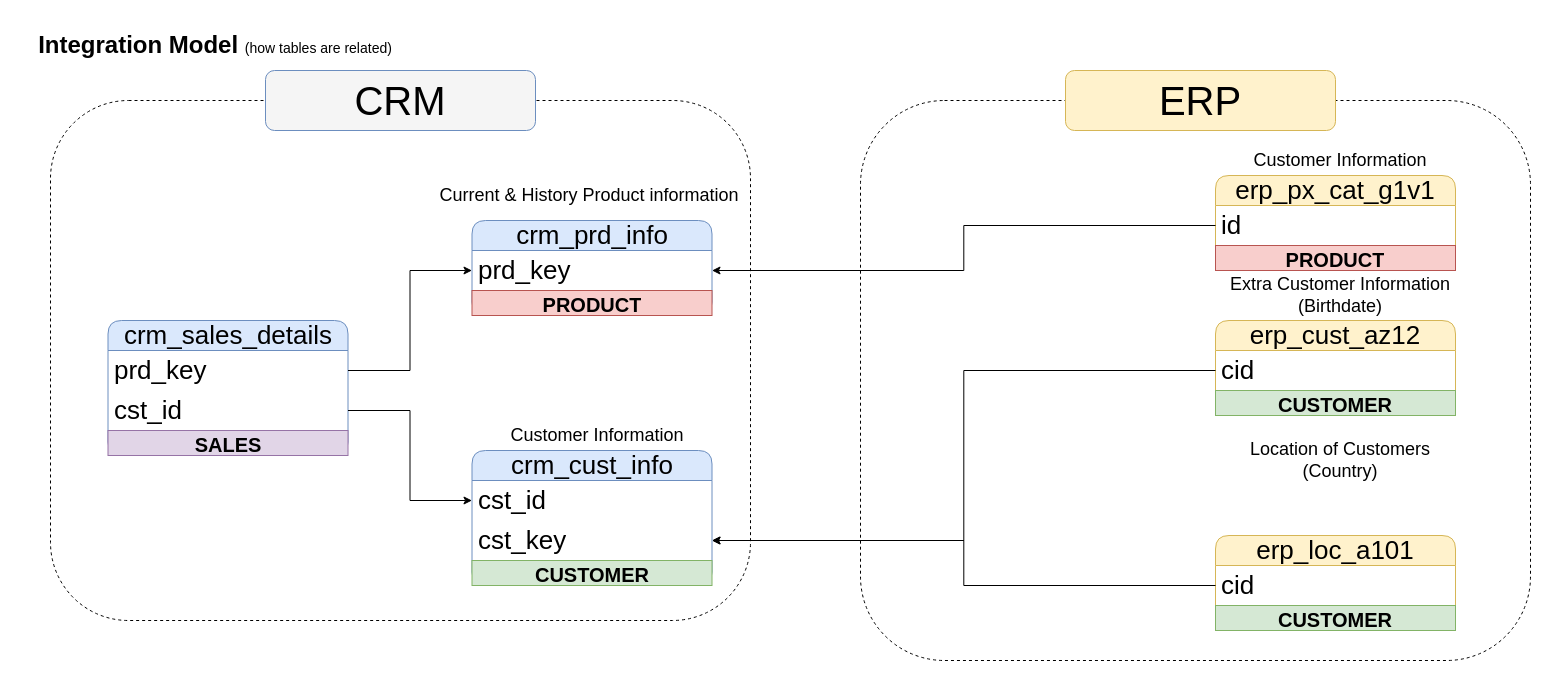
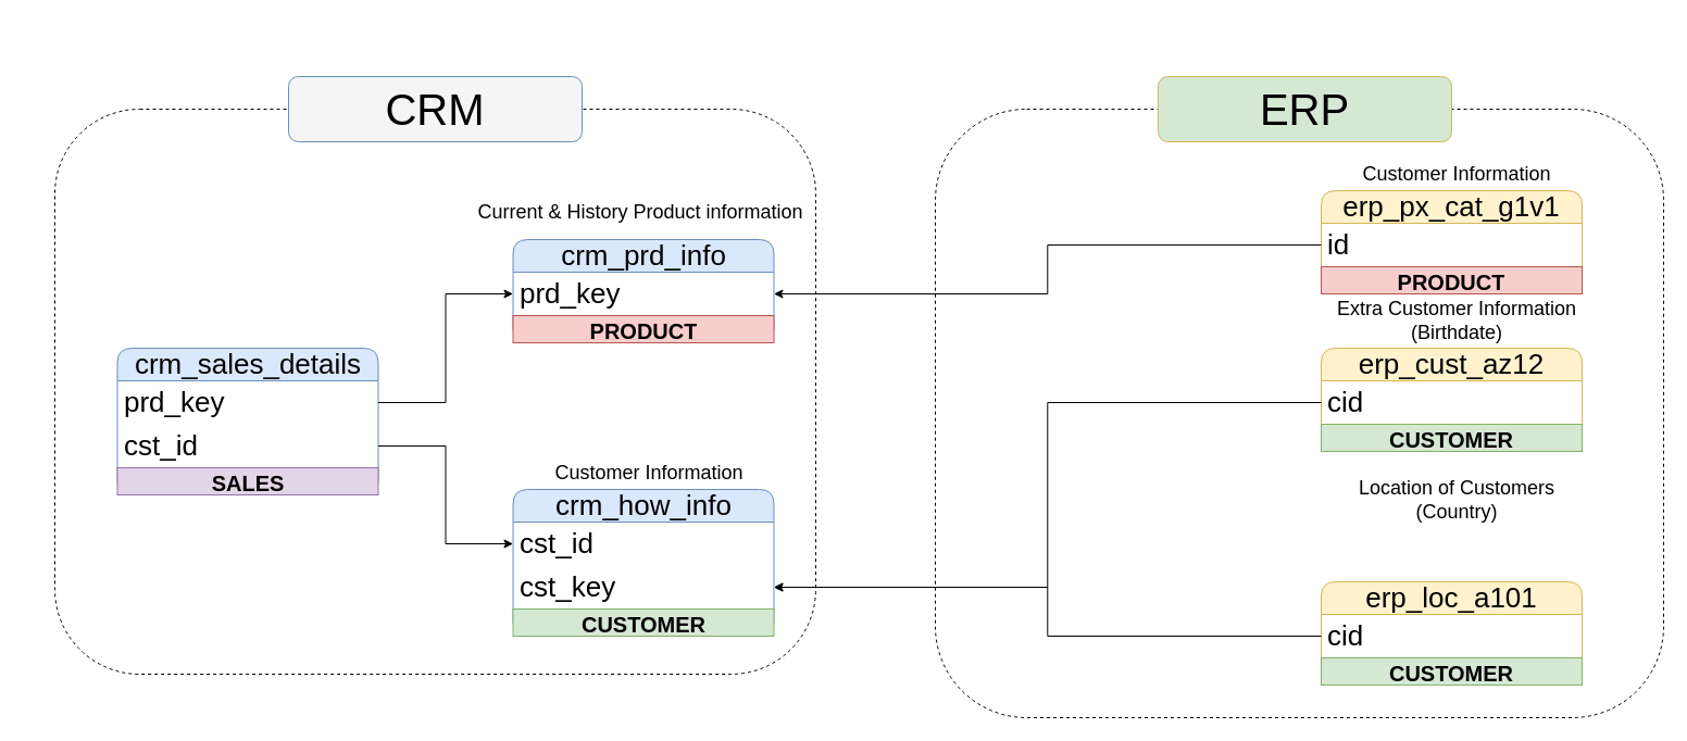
  <mxCell id="0" />
  <mxCell id="1" parent="0" />
  <mxCell id="2" value="" style="rounded=1;whiteSpace=wrap;html=1;fillColor=none;dashed=1;" parent="1" vertex="1"><mxGeometry x="50" y="100" width="700" height="520" as="geometry" /></mxCell>
  <mxCell id="3" value="" style="rounded=1;whiteSpace=wrap;html=1;fillColor=none;dashed=1;" parent="1" vertex="1"><mxGeometry x="860" y="100" width="670" height="560" as="geometry" /></mxCell>
- <mxCell id="4" value="&lt;font style=&quot;font-weight: bold; font-size: 24px;&quot;&gt;Integration Model &lt;/font&gt;&lt;font style=&quot;font-size: 14px;&quot;&gt;(how tables are related)&lt;/font&gt;" style="text;html=1;align=center;verticalAlign=middle;whiteSpace=wrap;rounded=0;" parent="1" vertex="1"><mxGeometry x="20" y="20" width="390" height="50" as="geometry" /></mxCell>
- <mxCell id="5" value="&lt;font style=&quot;font-size: 26px;&quot;&gt;crm_cust_info&lt;/font&gt;" style="swimlane;fontStyle=0;childLayout=stackLayout;horizontal=1;startSize=30;horizontalStack=0;resizeParent=1;resizeParentMax=0;resizeLast=0;collapsible=1;marginBottom=0;whiteSpace=wrap;html=1;rounded=1;fillColor=#dae8fc;strokeColor=#6c8ebf;" parent="1" vertex="1"><mxGeometry x="471.5" y="450" width="240" height="135" as="geometry" /></mxCell>
+ <mxCell id="5" value="&lt;font style=&quot;font-size: 26px;&quot;&gt;crm_how_info&lt;/font&gt;" style="swimlane;fontStyle=0;childLayout=stackLayout;horizontal=1;startSize=30;horizontalStack=0;resizeParent=1;resizeParentMax=0;resizeLast=0;collapsible=1;marginBottom=0;whiteSpace=wrap;html=1;rounded=1;fillColor=#dae8fc;strokeColor=#6c8ebf;" parent="1" vertex="1"><mxGeometry x="471.5" y="450" width="240" height="135" as="geometry" /></mxCell>
  <mxCell id="6" value="cst_id" style="text;strokeColor=none;fillColor=none;align=left;verticalAlign=middle;spacingLeft=4;spacingRight=4;overflow=hidden;points=[[0,0.5],[1,0.5]];portConstraint=eastwest;rotatable=0;whiteSpace=wrap;html=1;fontSize=26;" parent="5" vertex="1"><mxGeometry y="30" width="240" height="40" as="geometry" /></mxCell>
  <mxCell id="7" value="cst_key" style="text;strokeColor=none;fillColor=none;align=left;verticalAlign=middle;spacingLeft=4;spacingRight=4;overflow=hidden;points=[[0,0.5],[1,0.5]];portConstraint=eastwest;rotatable=0;whiteSpace=wrap;html=1;fontSize=26;" parent="5" vertex="1"><mxGeometry y="70" width="240" height="40" as="geometry" /></mxCell>
  <mxCell id="8" value="&lt;b&gt;CUSTOMER&lt;/b&gt;" style="text;html=1;strokeColor=#82b366;fillColor=#d5e8d4;align=center;verticalAlign=middle;whiteSpace=wrap;overflow=hidden;fontSize=20;rounded=0;" vertex="1" parent="5"><mxGeometry y="110" width="240" height="25" as="geometry" /></mxCell>
  <mxCell id="9" value="&lt;font style=&quot;font-size: 18px;&quot;&gt;Customer Information&lt;/font&gt;" style="text;html=1;align=center;verticalAlign=middle;whiteSpace=wrap;rounded=0;" parent="1" vertex="1"><mxGeometry x="491.5" y="420" width="210" height="30" as="geometry" /></mxCell>
  <mxCell id="10" value="&lt;span style=&quot;font-size: 26px;&quot;&gt;crm_prd_info&lt;/span&gt;" style="swimlane;fontStyle=0;childLayout=stackLayout;horizontal=1;startSize=30;horizontalStack=0;resizeParent=1;resizeParentMax=0;resizeLast=0;collapsible=1;marginBottom=0;whiteSpace=wrap;html=1;rounded=1;fillColor=#dae8fc;strokeColor=#6c8ebf;" parent="1" vertex="1"><mxGeometry x="471.5" y="220" width="240" height="95" as="geometry" /></mxCell>
  <mxCell id="11" value="prd_key" style="text;strokeColor=none;fillColor=none;align=left;verticalAlign=middle;spacingLeft=4;spacingRight=4;overflow=hidden;points=[[0,0.5],[1,0.5]];portConstraint=eastwest;rotatable=0;whiteSpace=wrap;html=1;fontSize=26;" parent="10" vertex="1"><mxGeometry y="30" width="240" height="40" as="geometry" /></mxCell>
  <mxCell id="12" value="&lt;b&gt;PRODUCT&lt;/b&gt;" style="text;html=1;strokeColor=#b85450;fillColor=#f8cecc;align=center;verticalAlign=middle;whiteSpace=wrap;overflow=hidden;fontSize=20;rounded=0;" vertex="1" parent="10"><mxGeometry y="70" width="240" height="25" as="geometry" /></mxCell>
  <mxCell id="13" value="&lt;font style=&quot;font-size: 18px;&quot;&gt;Current &amp;amp; History Product information&amp;nbsp;&lt;/font&gt;" style="text;html=1;align=center;verticalAlign=middle;whiteSpace=wrap;rounded=0;" parent="1" vertex="1"><mxGeometry x="424" y="180" width="335" height="30" as="geometry" /></mxCell>
  <mxCell id="14" value="&lt;span style=&quot;font-size: 26px;&quot;&gt;crm_sales_details&lt;/span&gt;" style="swimlane;fontStyle=0;childLayout=stackLayout;horizontal=1;startSize=30;horizontalStack=0;resizeParent=1;resizeParentMax=0;resizeLast=0;collapsible=1;marginBottom=0;whiteSpace=wrap;html=1;rounded=1;fillColor=#dae8fc;strokeColor=#6c8ebf;" parent="1" vertex="1"><mxGeometry x="107.5" y="320" width="240" height="135" as="geometry" /></mxCell>
  <mxCell id="15" value="prd_key" style="text;strokeColor=none;fillColor=none;align=left;verticalAlign=middle;spacingLeft=4;spacingRight=4;overflow=hidden;points=[[0,0.5],[1,0.5]];portConstraint=eastwest;rotatable=0;whiteSpace=wrap;html=1;fontSize=26;" parent="14" vertex="1"><mxGeometry y="30" width="240" height="40" as="geometry" /></mxCell>
  <mxCell id="16" value="cst_id" style="text;strokeColor=none;fillColor=none;align=left;verticalAlign=middle;spacingLeft=4;spacingRight=4;overflow=hidden;points=[[0,0.5],[1,0.5]];portConstraint=eastwest;rotatable=0;whiteSpace=wrap;html=1;fontSize=26;" parent="14" vertex="1"><mxGeometry y="70" width="240" height="40" as="geometry" /></mxCell>
  <mxCell id="17" value="&lt;b&gt;SALES&lt;/b&gt;" style="text;html=1;strokeColor=#9673a6;fillColor=#e1d5e7;align=center;verticalAlign=middle;whiteSpace=wrap;overflow=hidden;fontSize=20;rounded=0;" vertex="1" parent="14"><mxGeometry y="110" width="240" height="25" as="geometry" /></mxCell>
  <mxCell id="18" style="edgeStyle=orthogonalEdgeStyle;rounded=0;orthogonalLoop=1;jettySize=auto;html=1;entryX=0;entryY=0.5;entryDx=0;entryDy=0;" parent="1" source="16" target="6" edge="1"><mxGeometry relative="1" as="geometry" /></mxCell>
  <mxCell id="19" style="edgeStyle=orthogonalEdgeStyle;rounded=0;orthogonalLoop=1;jettySize=auto;html=1;" parent="1" source="15" target="11" edge="1"><mxGeometry relative="1" as="geometry" /></mxCell>
  <mxCell id="20" value="&lt;span style=&quot;font-size: 26px;&quot;&gt;erp_cust_az12&lt;/span&gt;" style="swimlane;fontStyle=0;childLayout=stackLayout;horizontal=1;startSize=30;horizontalStack=0;resizeParent=1;resizeParentMax=0;resizeLast=0;collapsible=1;marginBottom=0;whiteSpace=wrap;html=1;rounded=1;fillColor=#fff2cc;strokeColor=#d6b656;" parent="1" vertex="1"><mxGeometry x="1215" y="320" width="240" height="95" as="geometry" /></mxCell>
  <mxCell id="21" value="cid" style="text;strokeColor=none;fillColor=none;align=left;verticalAlign=middle;spacingLeft=4;spacingRight=4;overflow=hidden;points=[[0,0.5],[1,0.5]];portConstraint=eastwest;rotatable=0;whiteSpace=wrap;html=1;fontSize=26;" parent="20" vertex="1"><mxGeometry y="30" width="240" height="40" as="geometry" /></mxCell>
  <mxCell id="22" value="&lt;b&gt;CUSTOMER&lt;/b&gt;" style="text;html=1;strokeColor=#82b366;fillColor=#d5e8d4;align=center;verticalAlign=middle;whiteSpace=wrap;overflow=hidden;fontSize=20;rounded=0;" vertex="1" parent="20"><mxGeometry y="70" width="240" height="25" as="geometry" /></mxCell>
  <mxCell id="23" value="&lt;font style=&quot;font-size: 18px;&quot;&gt;Extra Customer Information (Birthdate)&lt;/font&gt;" style="text;html=1;align=center;verticalAlign=middle;whiteSpace=wrap;rounded=0;" parent="1" vertex="1"><mxGeometry x="1225" y="280" width="230" height="30" as="geometry" /></mxCell>
  <mxCell id="24" style="edgeStyle=orthogonalEdgeStyle;rounded=0;orthogonalLoop=1;jettySize=auto;html=1;entryX=1;entryY=0.5;entryDx=0;entryDy=0;" parent="1" source="21" target="7" edge="1"><mxGeometry relative="1" as="geometry" /></mxCell>
  <mxCell id="25" value="&lt;span style=&quot;font-size: 26px;&quot;&gt;erp_loc_a101&lt;/span&gt;" style="swimlane;fontStyle=0;childLayout=stackLayout;horizontal=1;startSize=30;horizontalStack=0;resizeParent=1;resizeParentMax=0;resizeLast=0;collapsible=1;marginBottom=0;whiteSpace=wrap;html=1;rounded=1;fillColor=#fff2cc;strokeColor=#d6b656;" parent="1" vertex="1"><mxGeometry x="1215" y="535" width="240" height="95" as="geometry" /></mxCell>
  <mxCell id="26" value="cid" style="text;strokeColor=none;fillColor=none;align=left;verticalAlign=middle;spacingLeft=4;spacingRight=4;overflow=hidden;points=[[0,0.5],[1,0.5]];portConstraint=eastwest;rotatable=0;whiteSpace=wrap;html=1;fontSize=26;" parent="25" vertex="1"><mxGeometry y="30" width="240" height="40" as="geometry" /></mxCell>
  <mxCell id="27" value="&lt;b&gt;CUSTOMER&lt;/b&gt;" style="text;html=1;strokeColor=#82b366;fillColor=#d5e8d4;align=center;verticalAlign=middle;whiteSpace=wrap;overflow=hidden;fontSize=20;rounded=0;" vertex="1" parent="25"><mxGeometry y="70" width="240" height="25" as="geometry" /></mxCell>
  <mxCell id="28" value="&lt;span style=&quot;font-size: 18px;&quot;&gt;Location of Customers (Country)&lt;/span&gt;" style="text;html=1;align=center;verticalAlign=middle;whiteSpace=wrap;rounded=0;" parent="1" vertex="1"><mxGeometry x="1235" y="435" width="210" height="50" as="geometry" /></mxCell>
  <mxCell id="29" value="&lt;span style=&quot;font-size: 26px;&quot;&gt;erp_px_cat_g1v1&lt;/span&gt;" style="swimlane;fontStyle=0;childLayout=stackLayout;horizontal=1;startSize=30;horizontalStack=0;resizeParent=1;resizeParentMax=0;resizeLast=0;collapsible=1;marginBottom=0;whiteSpace=wrap;html=1;rounded=1;fillColor=#fff2cc;strokeColor=#d6b656;" parent="1" vertex="1"><mxGeometry x="1215" y="175" width="240" height="95" as="geometry" /></mxCell>
  <mxCell id="30" value="id" style="text;strokeColor=none;fillColor=none;align=left;verticalAlign=middle;spacingLeft=4;spacingRight=4;overflow=hidden;points=[[0,0.5],[1,0.5]];portConstraint=eastwest;rotatable=0;whiteSpace=wrap;html=1;fontSize=26;" parent="29" vertex="1"><mxGeometry y="30" width="240" height="40" as="geometry" /></mxCell>
  <mxCell id="31" value="&lt;b&gt;PRODUCT&lt;/b&gt;" style="text;html=1;strokeColor=#b85450;fillColor=#f8cecc;align=center;verticalAlign=middle;whiteSpace=wrap;overflow=hidden;fontSize=20;rounded=0;" vertex="1" parent="29"><mxGeometry y="70" width="240" height="25" as="geometry" /></mxCell>
  <mxCell id="32" value="&lt;font style=&quot;font-size: 18px;&quot;&gt;Customer Information&lt;/font&gt;" style="text;html=1;align=center;verticalAlign=middle;whiteSpace=wrap;rounded=0;" parent="1" vertex="1"><mxGeometry x="1235" y="145" width="210" height="30" as="geometry" /></mxCell>
  <mxCell id="33" style="edgeStyle=orthogonalEdgeStyle;rounded=0;orthogonalLoop=1;jettySize=auto;html=1;entryX=1;entryY=0.5;entryDx=0;entryDy=0;" parent="1" source="26" target="7" edge="1"><mxGeometry relative="1" as="geometry" /></mxCell>
  <mxCell id="34" style="edgeStyle=orthogonalEdgeStyle;rounded=0;orthogonalLoop=1;jettySize=auto;html=1;" parent="1" source="30" target="11" edge="1"><mxGeometry relative="1" as="geometry" /></mxCell>
  <mxCell id="35" value="&lt;font style=&quot;font-size: 40px;&quot;&gt;CRM&lt;/font&gt;" style="rounded=1;whiteSpace=wrap;html=1;fillColor=#f5f5f5;strokeColor=#6c8ebf;" parent="1" vertex="1"><mxGeometry x="265" y="70" width="270" height="60" as="geometry" /></mxCell>
- <mxCell id="36" value="&lt;span style=&quot;font-size: 40px;&quot;&gt;ERP&lt;/span&gt;" style="rounded=1;whiteSpace=wrap;html=1;fillColor=#fff2cc;strokeColor=#d6b656;" parent="1" vertex="1"><mxGeometry x="1065" y="70" width="270" height="60" as="geometry" /></mxCell>
+ <mxCell id="36" value="&lt;span style=&quot;font-size: 40px;&quot;&gt;ERP&lt;/span&gt;" style="rounded=1;whiteSpace=wrap;html=1;fillColor=#d5e8d4;strokeColor=#d6b656;" parent="1" vertex="1"><mxGeometry x="1065" y="70" width="270" height="60" as="geometry" /></mxCell>
